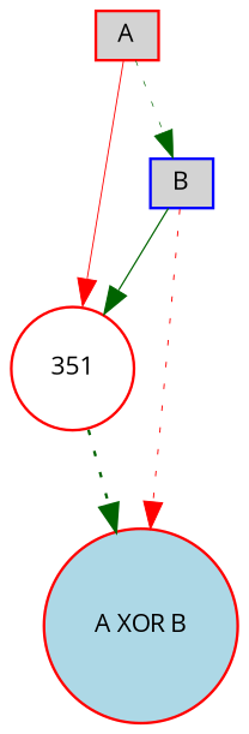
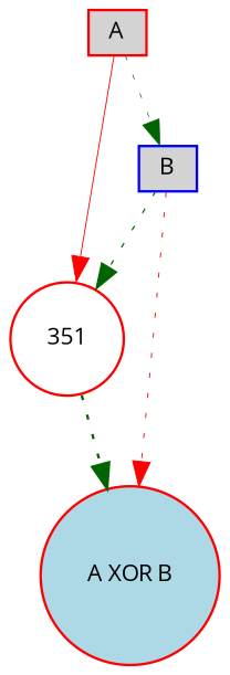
  digraph {
    fontname="Open Sans"
    node [color=red fillcolor=lightgray fontname="Open Sans" fontsize=9 shape=box style=filled]
    edge [color=darkgreen fontname="Open Sans" style=dotted]
    A [height=0.2 width=0.2]
    n2 [fillcolor=white height=0.2 label=351 shape=circle width=0.2]
    B [color=blue height=0.2 width=0.2]
    "A XOR B" [fillcolor=lightblue height=0.2 shape=circle width=0.2]
    A -> n2 [color=red penwidth=0.3796755473471648 style=solid]
    A -> B [penwidth=0.2848693695006449]
    n2 -> "A XOR B" [penwidth=0.9831579759634117]
-   B -> n2 [penwidth=0.5205649355874402 style=solid]
+   B -> n2 [penwidth=0.5205649355874402]
    B -> "A XOR B" [color=red penwidth=0.3975126878265909]
  }
